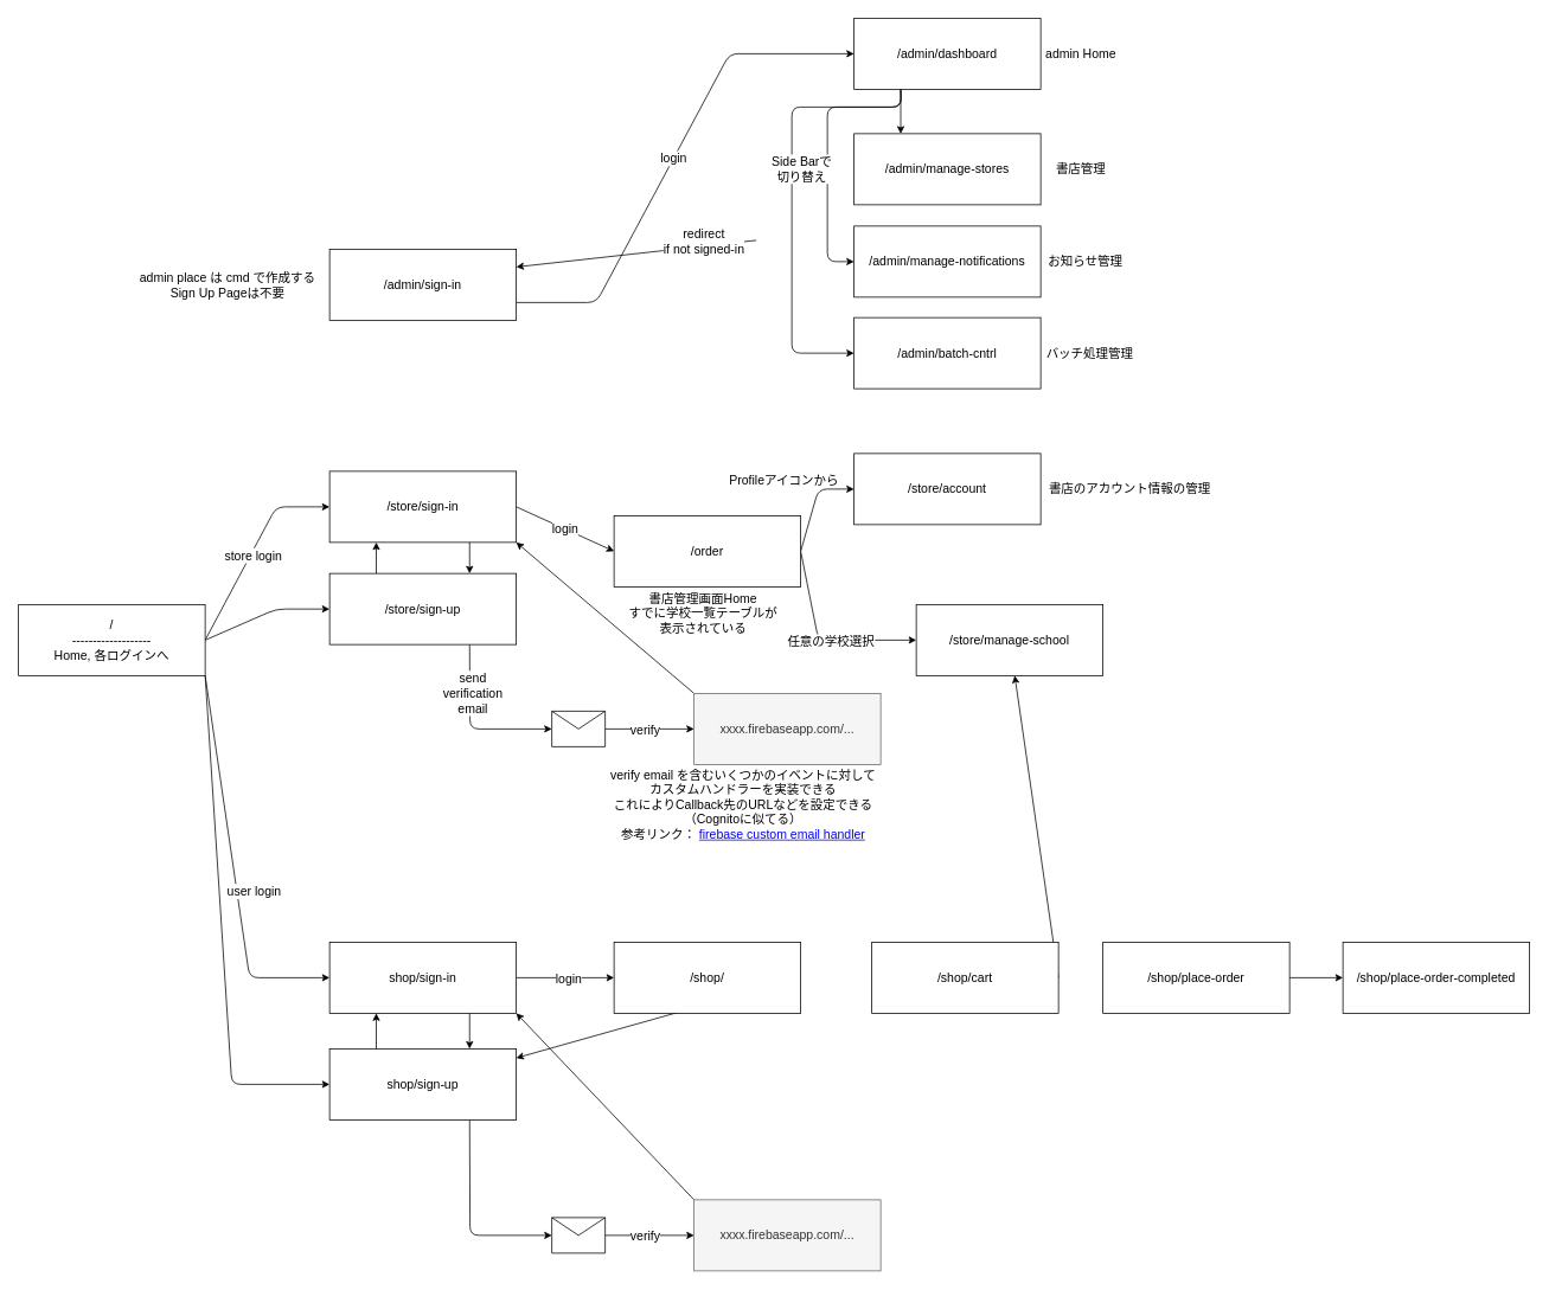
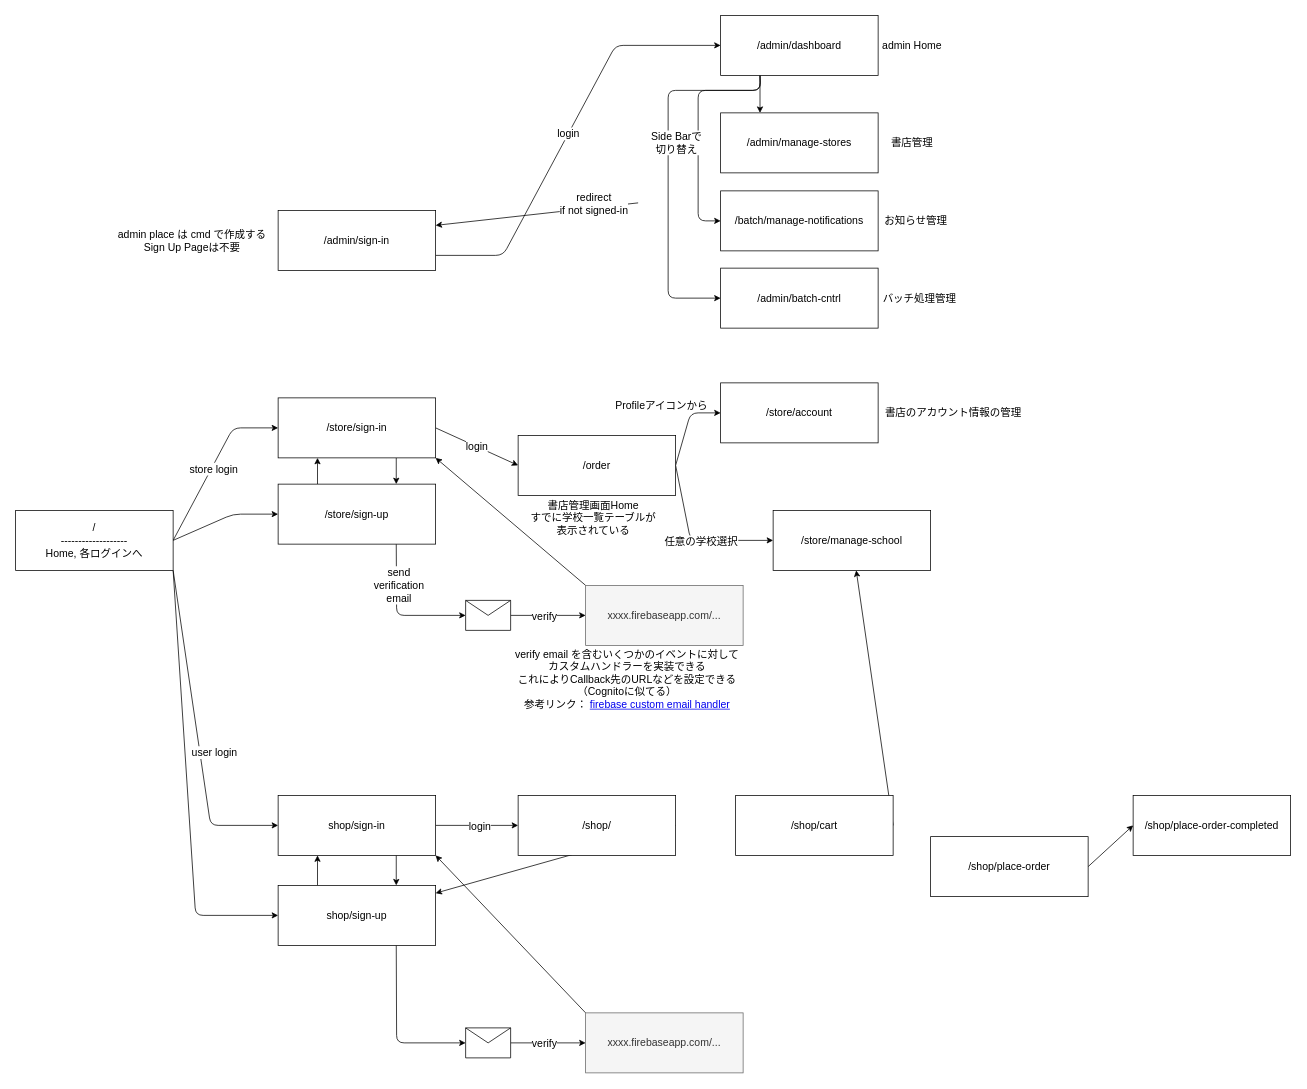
  <mxCell id="0" />
  <mxCell id="1" parent="0" />
  <mxCell id="2" style="edgeStyle=none;html=1;exitX=0.75;exitY=1;exitDx=0;exitDy=0;entryX=0.75;entryY=0;entryDx=0;entryDy=0;fontSize=14;" edge="1" parent="1" source="5" target="9"><mxGeometry relative="1" as="geometry" /></mxCell>
  <mxCell id="3" style="edgeStyle=none;html=1;exitX=1;exitY=0.5;exitDx=0;exitDy=0;entryX=0;entryY=0.5;entryDx=0;entryDy=0;fontSize=14;" edge="1" parent="1" source="5" target="47"><mxGeometry relative="1" as="geometry"><mxPoint x="670.42" y="620.32" as="targetPoint" /></mxGeometry></mxCell>
  <mxCell id="4" value="login" style="edgeLabel;html=1;align=center;verticalAlign=middle;resizable=0;points=[];fontSize=14;" vertex="1" connectable="0" parent="3"><mxGeometry x="-0.012" relative="1" as="geometry"><mxPoint as="offset" /></mxGeometry></mxCell>
  <mxCell id="5" value="/store/sign-in" style="rounded=0;whiteSpace=wrap;html=1;fontSize=14;" vertex="1" parent="1"><mxGeometry x="370" y="530" width="210" height="80" as="geometry" /></mxCell>
  <mxCell id="6" style="edgeStyle=none;html=1;exitX=0.25;exitY=0;exitDx=0;exitDy=0;entryX=0.25;entryY=1;entryDx=0;entryDy=0;fontSize=14;" edge="1" parent="1" source="9" target="5"><mxGeometry relative="1" as="geometry" /></mxCell>
  <mxCell id="7" style="edgeStyle=none;html=1;exitX=0.75;exitY=1;exitDx=0;exitDy=0;entryX=0;entryY=0.5;entryDx=0;entryDy=0;fontSize=14;" edge="1" parent="1" source="9" target="59"><mxGeometry relative="1" as="geometry"><Array as="points"><mxPoint x="528" y="820" /></Array></mxGeometry></mxCell>
  <mxCell id="8" value="send&lt;br&gt;verification&lt;br&gt;email" style="edgeLabel;html=1;align=center;verticalAlign=middle;resizable=0;points=[];fontSize=14;" vertex="1" connectable="0" parent="7"><mxGeometry x="-0.515" y="3" relative="1" as="geometry"><mxPoint y="10" as="offset" /></mxGeometry></mxCell>
  <mxCell id="9" value="/store/sign-up" style="rounded=0;whiteSpace=wrap;html=1;fontSize=14;" vertex="1" parent="1"><mxGeometry x="370" y="645" width="210" height="80" as="geometry" /></mxCell>
  <mxCell id="10" style="edgeStyle=none;html=1;exitX=0.75;exitY=1;exitDx=0;exitDy=0;entryX=0.75;entryY=0;entryDx=0;entryDy=0;fontSize=14;" edge="1" parent="1" source="13" target="16"><mxGeometry relative="1" as="geometry" /></mxCell>
  <mxCell id="11" style="edgeStyle=none;html=1;exitX=1;exitY=0.5;exitDx=0;exitDy=0;entryX=0;entryY=0.5;entryDx=0;entryDy=0;fontSize=14;" edge="1" parent="1" source="13" target="25"><mxGeometry relative="1" as="geometry" /></mxCell>
  <mxCell id="12" value="login" style="edgeLabel;html=1;align=center;verticalAlign=middle;resizable=0;points=[];fontSize=14;" vertex="1" connectable="0" parent="11"><mxGeometry x="0.061" y="-1" relative="1" as="geometry"><mxPoint as="offset" /></mxGeometry></mxCell>
  <mxCell id="13" value="shop/sign-in" style="rounded=0;whiteSpace=wrap;html=1;fontSize=14;" vertex="1" parent="1"><mxGeometry x="370" y="1060" width="210" height="80" as="geometry" /></mxCell>
  <mxCell id="14" style="edgeStyle=none;html=1;exitX=0.25;exitY=0;exitDx=0;exitDy=0;entryX=0.25;entryY=1;entryDx=0;entryDy=0;fontSize=14;" edge="1" parent="1" source="16" target="13"><mxGeometry relative="1" as="geometry" /></mxCell>
  <mxCell id="15" style="edgeStyle=none;html=1;exitX=0.75;exitY=1;exitDx=0;exitDy=0;entryX=0;entryY=0.5;entryDx=0;entryDy=0;fontSize=14;" edge="1" parent="1" source="16" target="65"><mxGeometry relative="1" as="geometry"><Array as="points"><mxPoint x="528" y="1390" /></Array></mxGeometry></mxCell>
  <mxCell id="16" value="shop/sign-up" style="rounded=0;whiteSpace=wrap;html=1;fontSize=14;" vertex="1" parent="1"><mxGeometry x="370" y="1180" width="210" height="80" as="geometry" /></mxCell>
  <mxCell id="17" style="edgeStyle=none;html=1;exitX=1;exitY=0.5;exitDx=0;exitDy=0;entryX=0;entryY=0.5;entryDx=0;entryDy=0;fontSize=14;" edge="1" parent="1" source="23" target="5"><mxGeometry relative="1" as="geometry"><Array as="points"><mxPoint x="310" y="570" /></Array></mxGeometry></mxCell>
  <mxCell id="18" value="store login" style="edgeLabel;html=1;align=center;verticalAlign=middle;resizable=0;points=[];fontSize=14;" vertex="1" connectable="0" parent="17"><mxGeometry x="-0.051" y="-2" relative="1" as="geometry"><mxPoint as="offset" /></mxGeometry></mxCell>
  <mxCell id="19" style="edgeStyle=none;html=1;exitX=1;exitY=0.5;exitDx=0;exitDy=0;entryX=0;entryY=0.5;entryDx=0;entryDy=0;fontSize=14;" edge="1" parent="1" source="23" target="9"><mxGeometry relative="1" as="geometry"><Array as="points"><mxPoint x="310" y="685" /></Array></mxGeometry></mxCell>
  <mxCell id="20" style="edgeStyle=none;html=1;exitX=1;exitY=1;exitDx=0;exitDy=0;entryX=0;entryY=0.5;entryDx=0;entryDy=0;fontSize=14;" edge="1" parent="1" source="23" target="13"><mxGeometry relative="1" as="geometry"><Array as="points"><mxPoint x="280" y="1100" /></Array></mxGeometry></mxCell>
  <mxCell id="21" value="user login" style="edgeLabel;html=1;align=center;verticalAlign=middle;resizable=0;points=[];fontSize=14;" vertex="1" connectable="0" parent="20"><mxGeometry x="0.193" y="-1" relative="1" as="geometry"><mxPoint x="18" y="-14" as="offset" /></mxGeometry></mxCell>
  <mxCell id="22" style="edgeStyle=none;html=1;exitX=1;exitY=1;exitDx=0;exitDy=0;entryX=0;entryY=0.5;entryDx=0;entryDy=0;fontSize=14;" edge="1" parent="1" source="23" target="16"><mxGeometry relative="1" as="geometry"><Array as="points"><mxPoint x="260" y="1220" /></Array></mxGeometry></mxCell>
  <mxCell id="23" value="/&lt;br&gt;-------------------&lt;br&gt;Home, 各ログインへ" style="rounded=0;whiteSpace=wrap;html=1;fontSize=14;" vertex="1" parent="1"><mxGeometry x="20" y="680" width="210" height="80" as="geometry" /></mxCell>
  <mxCell id="24" style="edgeStyle=none;html=1;exitX=1;exitY=0.5;exitDx=0;exitDy=0;fontSize=14;" edge="1" parent="1" source="25" target="16"><mxGeometry relative="1" as="geometry" /></mxCell>
  <mxCell id="25" value="/shop/" style="rounded=0;whiteSpace=wrap;html=1;fontSize=14;" vertex="1" parent="1"><mxGeometry x="690" y="1060" width="210" height="80" as="geometry" /></mxCell>
  <mxCell id="26" style="edgeStyle=none;html=1;entryX=1;entryY=0.25;entryDx=0;entryDy=0;fontSize=14;" edge="1" parent="1" target="29"><mxGeometry relative="1" as="geometry"><mxPoint x="850" y="270" as="sourcePoint" /></mxGeometry></mxCell>
  <mxCell id="27" value="redirect&lt;br&gt;if not signed-in" style="edgeLabel;html=1;align=center;verticalAlign=middle;resizable=0;points=[];fontSize=14;" vertex="1" connectable="0" parent="26"><mxGeometry x="-0.107" relative="1" as="geometry"><mxPoint x="61" y="-13" as="offset" /></mxGeometry></mxCell>
  <mxCell id="28" value="login" style="edgeStyle=none;html=1;exitX=1;exitY=0.75;exitDx=0;exitDy=0;entryX=0;entryY=0.5;entryDx=0;entryDy=0;fontSize=14;" edge="1" parent="1" source="29" target="35"><mxGeometry relative="1" as="geometry"><mxPoint x="670" y="340" as="targetPoint" /><Array as="points"><mxPoint x="670" y="340" /><mxPoint x="820" y="60" /></Array></mxGeometry></mxCell>
  <mxCell id="29" value="/admin/sign-in" style="rounded=0;whiteSpace=wrap;html=1;fontSize=14;" vertex="1" parent="1"><mxGeometry x="370" y="280" width="210" height="80" as="geometry" /></mxCell>
  <mxCell id="30" value="admin place は cmd で作成する&lt;br&gt;Sign Up Pageは不要" style="text;html=1;align=center;verticalAlign=middle;resizable=0;points=[];autosize=1;strokeColor=none;fillColor=none;fontSize=14;" vertex="1" parent="1"><mxGeometry x="140" y="300" width="230" height="40" as="geometry" /></mxCell>
  <mxCell id="31" style="edgeStyle=none;html=1;exitX=0.25;exitY=1;exitDx=0;exitDy=0;entryX=0.25;entryY=0;entryDx=0;entryDy=0;fontSize=14;" edge="1" parent="1" source="35" target="36"><mxGeometry relative="1" as="geometry" /></mxCell>
  <mxCell id="32" style="edgeStyle=none;html=1;exitX=0.25;exitY=1;exitDx=0;exitDy=0;entryX=0;entryY=0.5;entryDx=0;entryDy=0;fontSize=14;" edge="1" parent="1" source="35" target="37"><mxGeometry relative="1" as="geometry"><Array as="points"><mxPoint x="1013" y="120" /><mxPoint x="930" y="120" /><mxPoint x="930" y="294" /></Array></mxGeometry></mxCell>
  <mxCell id="33" style="edgeStyle=none;html=1;exitX=0.25;exitY=1;exitDx=0;exitDy=0;entryX=0;entryY=0.5;entryDx=0;entryDy=0;fontSize=14;" edge="1" parent="1" source="35" target="38"><mxGeometry relative="1" as="geometry"><Array as="points"><mxPoint x="1013" y="120" /><mxPoint x="890" y="120" /><mxPoint x="890" y="397" /></Array></mxGeometry></mxCell>
  <mxCell id="34" value="Side Barで&lt;br&gt;切り替え" style="edgeLabel;html=1;align=center;verticalAlign=middle;resizable=0;points=[];fontSize=14;" vertex="1" connectable="0" parent="33"><mxGeometry x="-0.167" y="-1" relative="1" as="geometry"><mxPoint x="11" y="9" as="offset" /></mxGeometry></mxCell>
  <mxCell id="35" value="/admin/dashboard" style="rounded=0;whiteSpace=wrap;html=1;fontSize=14;" vertex="1" parent="1"><mxGeometry x="960" y="20" width="210" height="80" as="geometry" /></mxCell>
  <mxCell id="36" value="/admin/manage-stores" style="rounded=0;whiteSpace=wrap;html=1;fontSize=14;" vertex="1" parent="1"><mxGeometry x="960" y="150" width="210" height="80" as="geometry" /></mxCell>
- <mxCell id="37" value="/admin/manage-notifications" style="rounded=0;whiteSpace=wrap;html=1;fontSize=14;" vertex="1" parent="1"><mxGeometry x="960" y="254" width="210" height="80" as="geometry" /></mxCell>
+ <mxCell id="37" value="/batch/manage-notifications" style="rounded=0;whiteSpace=wrap;html=1;fontSize=14;" vertex="1" parent="1"><mxGeometry x="960" y="254" width="210" height="80" as="geometry" /></mxCell>
  <mxCell id="38" value="/admin/batch-cntrl" style="rounded=0;whiteSpace=wrap;html=1;fontSize=14;" vertex="1" parent="1"><mxGeometry x="960" y="357" width="210" height="80" as="geometry" /></mxCell>
  <mxCell id="39" value="admin Home" style="text;html=1;align=center;verticalAlign=middle;resizable=0;points=[];autosize=1;strokeColor=none;fillColor=none;fontSize=14;" vertex="1" parent="1"><mxGeometry x="1170" y="50" width="90" height="20" as="geometry" /></mxCell>
  <mxCell id="40" value="書店管理" style="text;html=1;align=center;verticalAlign=middle;resizable=0;points=[];autosize=1;strokeColor=none;fillColor=none;fontSize=14;" vertex="1" parent="1"><mxGeometry x="1180" y="180" width="70" height="20" as="geometry" /></mxCell>
  <mxCell id="41" value="お知らせ管理" style="text;html=1;align=center;verticalAlign=middle;resizable=0;points=[];autosize=1;strokeColor=none;fillColor=none;fontSize=14;" vertex="1" parent="1"><mxGeometry x="1170" y="284" width="100" height="20" as="geometry" /></mxCell>
  <mxCell id="42" value="バッチ処理管理" style="text;html=1;align=center;verticalAlign=middle;resizable=0;points=[];autosize=1;strokeColor=none;fillColor=none;fontSize=14;" vertex="1" parent="1"><mxGeometry x="1170" y="387" width="110" height="20" as="geometry" /></mxCell>
  <mxCell id="43" style="edgeStyle=none;html=1;exitX=1;exitY=0.5;exitDx=0;exitDy=0;entryX=0;entryY=0.5;entryDx=0;entryDy=0;fontSize=14;" edge="1" parent="1" source="47" target="48"><mxGeometry relative="1" as="geometry"><Array as="points"><mxPoint x="920" y="550" /></Array></mxGeometry></mxCell>
  <mxCell id="44" value="Profileアイコンから" style="edgeLabel;html=1;align=center;verticalAlign=middle;resizable=0;points=[];fontSize=14;" vertex="1" connectable="0" parent="43"><mxGeometry x="-0.015" y="1" relative="1" as="geometry"><mxPoint x="-34" y="-26" as="offset" /></mxGeometry></mxCell>
  <mxCell id="45" style="edgeStyle=none;html=1;exitX=1;exitY=0.5;exitDx=0;exitDy=0;entryX=0;entryY=0.5;entryDx=0;entryDy=0;fontSize=14;" edge="1" parent="1" source="47" target="51"><mxGeometry relative="1" as="geometry"><Array as="points"><mxPoint x="920" y="720" /></Array></mxGeometry></mxCell>
  <mxCell id="46" value="任意の学校選択" style="edgeLabel;html=1;align=center;verticalAlign=middle;resizable=0;points=[];fontSize=14;" vertex="1" connectable="0" parent="45"><mxGeometry x="0.085" y="-1" relative="1" as="geometry"><mxPoint as="offset" /></mxGeometry></mxCell>
  <mxCell id="47" value="/order" style="rounded=0;whiteSpace=wrap;html=1;fontSize=14;" vertex="1" parent="1"><mxGeometry x="690" y="580" width="210" height="80" as="geometry" /></mxCell>
  <mxCell id="48" value="/store/account" style="rounded=0;whiteSpace=wrap;html=1;fontSize=14;" vertex="1" parent="1"><mxGeometry x="960" y="510" width="210" height="80" as="geometry" /></mxCell>
  <mxCell id="49" value="書店管理画面Home&lt;br&gt;すでに学校一覧テーブルが&lt;br&gt;表示されている" style="text;html=1;align=center;verticalAlign=middle;resizable=0;points=[];autosize=1;strokeColor=none;fillColor=none;fontSize=14;" vertex="1" parent="1"><mxGeometry x="700" y="660" width="180" height="60" as="geometry" /></mxCell>
  <mxCell id="50" value="書店のアカウント情報の管理" style="text;html=1;align=center;verticalAlign=middle;resizable=0;points=[];autosize=1;strokeColor=none;fillColor=none;fontSize=14;" vertex="1" parent="1"><mxGeometry x="1170" y="540" width="200" height="20" as="geometry" /></mxCell>
  <mxCell id="51" value="/store/manage-school" style="rounded=0;whiteSpace=wrap;html=1;fontSize=14;" vertex="1" parent="1"><mxGeometry x="1030" y="680" width="210" height="80" as="geometry" /></mxCell>
  <mxCell id="52" style="edgeStyle=none;html=1;exitX=1;exitY=0.5;exitDx=0;exitDy=0;fontSize=14;" edge="1" parent="1" source="53" target="51"><mxGeometry relative="1" as="geometry" /></mxCell>
  <mxCell id="53" value="/shop/cart" style="rounded=0;whiteSpace=wrap;html=1;fontSize=14;" vertex="1" parent="1"><mxGeometry x="980" y="1060" width="210" height="80" as="geometry" /></mxCell>
  <mxCell id="54" style="edgeStyle=none;html=1;exitX=1;exitY=0.5;exitDx=0;exitDy=0;entryX=0;entryY=0.5;entryDx=0;entryDy=0;fontSize=14;" edge="1" parent="1" source="55" target="56"><mxGeometry relative="1" as="geometry" /></mxCell>
- <mxCell id="55" value="/shop/place-order" style="rounded=0;whiteSpace=wrap;html=1;fontSize=14;" vertex="1" parent="1"><mxGeometry x="1240" y="1060" width="210" height="80" as="geometry" /></mxCell>
+ <mxCell id="55" value="/shop/place-order" style="rounded=0;whiteSpace=wrap;html=1;fontSize=14;" vertex="1" parent="1"><mxGeometry x="1240" y="1115" width="210" height="80" as="geometry" /></mxCell>
  <mxCell id="56" value="/shop/place-order-completed" style="rounded=0;whiteSpace=wrap;html=1;fontSize=14;" vertex="1" parent="1"><mxGeometry x="1510" y="1060" width="210" height="80" as="geometry" /></mxCell>
  <mxCell id="57" style="edgeStyle=none;html=1;exitX=1;exitY=0.5;exitDx=0;exitDy=0;entryX=0;entryY=0.5;entryDx=0;entryDy=0;fontSize=14;" edge="1" parent="1" source="59" target="61"><mxGeometry relative="1" as="geometry" /></mxCell>
  <mxCell id="58" value="verify" style="edgeLabel;html=1;align=center;verticalAlign=middle;resizable=0;points=[];fontSize=14;" vertex="1" connectable="0" parent="57"><mxGeometry x="-0.127" relative="1" as="geometry"><mxPoint as="offset" /></mxGeometry></mxCell>
  <mxCell id="59" value="" style="shape=message;html=1;whiteSpace=wrap;html=1;outlineConnect=0;fontSize=14;" vertex="1" parent="1"><mxGeometry x="620" y="800" width="60" height="40" as="geometry" /></mxCell>
  <mxCell id="60" style="edgeStyle=none;html=1;exitX=0;exitY=0;exitDx=0;exitDy=0;entryX=1;entryY=1;entryDx=0;entryDy=0;fontSize=14;" edge="1" parent="1" source="61" target="5"><mxGeometry relative="1" as="geometry" /></mxCell>
  <mxCell id="61" value="xxxx.firebaseapp.com/..." style="rounded=0;whiteSpace=wrap;html=1;fontSize=14;fillColor=#f5f5f5;fontColor=#333333;strokeColor=#666666;" vertex="1" parent="1"><mxGeometry x="780" y="780" width="210" height="80" as="geometry" /></mxCell>
  <mxCell id="62" value="verify email を含むいくつかのイベントに対して&lt;br&gt;カスタムハンドラーを実装できる&lt;br&gt;これによりCallback先のURLなどを設定できる&lt;br&gt;（Cognitoに似てる）&lt;br&gt;参考リンク： &lt;a href=&quot;data:page/id,53lUenhzwozdALyd10WN&quot;&gt;firebase custom email handler&lt;/a&gt;" style="text;html=1;align=center;verticalAlign=middle;resizable=0;points=[];autosize=1;strokeColor=none;fillColor=none;fontSize=14;" vertex="1" parent="1"><mxGeometry x="680" y="860" width="310" height="90" as="geometry" /></mxCell>
  <mxCell id="63" style="edgeStyle=none;html=1;exitX=1;exitY=0.5;exitDx=0;exitDy=0;entryX=0;entryY=0.5;entryDx=0;entryDy=0;fontSize=14;" edge="1" parent="1" source="65" target="67"><mxGeometry relative="1" as="geometry" /></mxCell>
  <mxCell id="64" value="verify" style="edgeLabel;html=1;align=center;verticalAlign=middle;resizable=0;points=[];fontSize=14;" vertex="1" connectable="0" parent="63"><mxGeometry x="-0.127" relative="1" as="geometry"><mxPoint as="offset" /></mxGeometry></mxCell>
  <mxCell id="65" value="" style="shape=message;html=1;whiteSpace=wrap;html=1;outlineConnect=0;fontSize=14;" vertex="1" parent="1"><mxGeometry x="620" y="1370" width="60" height="40" as="geometry" /></mxCell>
  <mxCell id="66" style="edgeStyle=none;html=1;exitX=0;exitY=0;exitDx=0;exitDy=0;entryX=1;entryY=1;entryDx=0;entryDy=0;fontSize=14;" edge="1" parent="1" source="67" target="13"><mxGeometry relative="1" as="geometry" /></mxCell>
  <mxCell id="67" value="xxxx.firebaseapp.com/..." style="rounded=0;whiteSpace=wrap;html=1;fontSize=14;fillColor=#f5f5f5;fontColor=#333333;strokeColor=#666666;" vertex="1" parent="1"><mxGeometry x="780" y="1350" width="210" height="80" as="geometry" /></mxCell>
